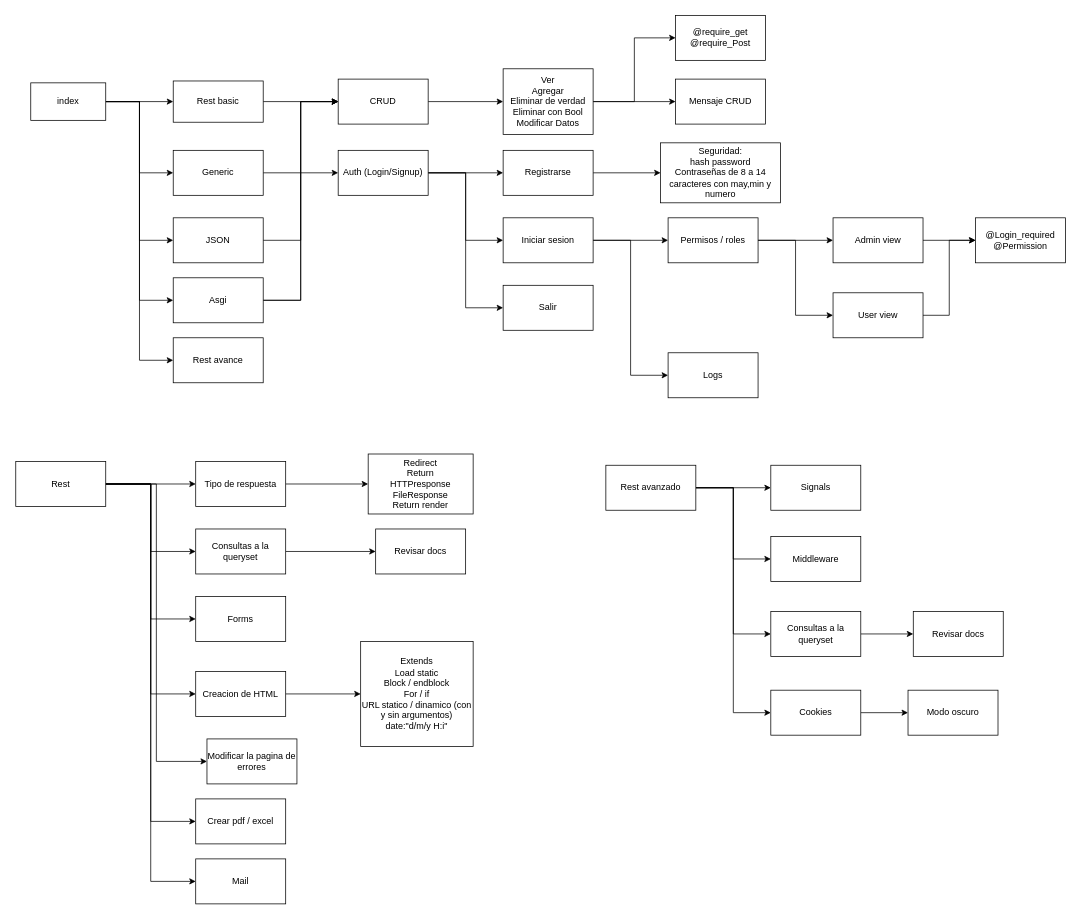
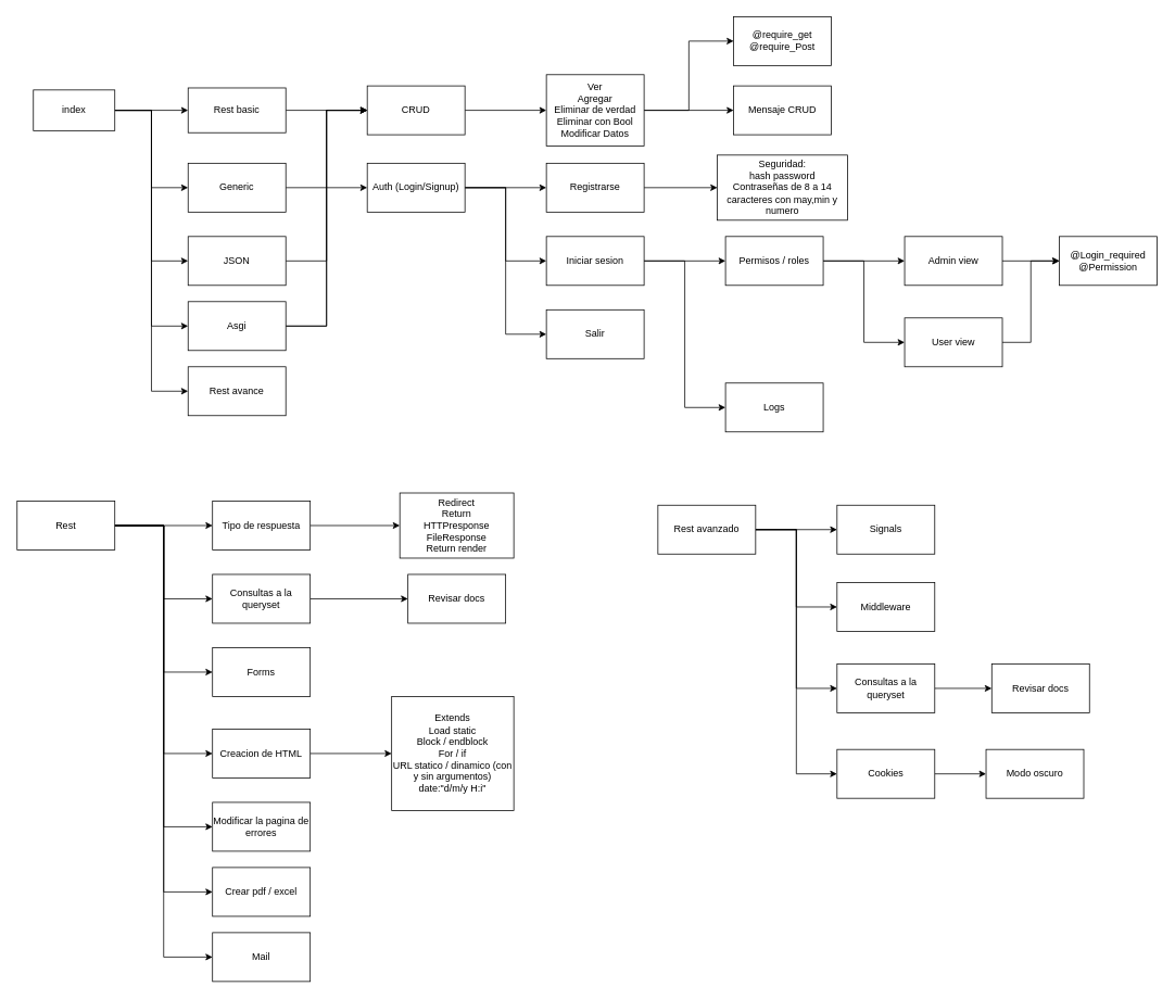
  <mxCell id="0" />
  <mxCell id="1" parent="0" />
  <mxCell id="2" style="edgeStyle=orthogonalEdgeStyle;rounded=0;orthogonalLoop=1;jettySize=auto;html=1;exitX=1;exitY=0.5;exitDx=0;exitDy=0;entryX=0;entryY=0.5;entryDx=0;entryDy=0;" edge="1" parent="1" source="7" target="9"><mxGeometry relative="1" as="geometry" /></mxCell>
  <mxCell id="3" style="edgeStyle=orthogonalEdgeStyle;rounded=0;orthogonalLoop=1;jettySize=auto;html=1;exitX=1;exitY=0.5;exitDx=0;exitDy=0;entryX=0;entryY=0.5;entryDx=0;entryDy=0;" edge="1" parent="1" source="7" target="10"><mxGeometry relative="1" as="geometry" /></mxCell>
  <mxCell id="4" style="edgeStyle=orthogonalEdgeStyle;rounded=0;orthogonalLoop=1;jettySize=auto;html=1;exitX=1;exitY=0.5;exitDx=0;exitDy=0;entryX=0;entryY=0.5;entryDx=0;entryDy=0;" edge="1" parent="1" source="7" target="13"><mxGeometry relative="1" as="geometry" /></mxCell>
  <mxCell id="5" style="edgeStyle=orthogonalEdgeStyle;rounded=0;orthogonalLoop=1;jettySize=auto;html=1;exitX=1;exitY=0.5;exitDx=0;exitDy=0;entryX=0;entryY=0.5;entryDx=0;entryDy=0;" edge="1" parent="1" source="7" target="15"><mxGeometry relative="1" as="geometry" /></mxCell>
  <mxCell id="6" style="edgeStyle=orthogonalEdgeStyle;rounded=0;orthogonalLoop=1;jettySize=auto;html=1;exitX=1;exitY=0.5;exitDx=0;exitDy=0;entryX=0;entryY=0.5;entryDx=0;entryDy=0;" edge="1" parent="1" source="7" target="17"><mxGeometry relative="1" as="geometry" /></mxCell>
  <mxCell id="7" value="index" style="rounded=0;whiteSpace=wrap;html=1;" vertex="1" parent="1"><mxGeometry x="40" y="110" width="100" height="50" as="geometry" /></mxCell>
  <mxCell id="8" style="edgeStyle=orthogonalEdgeStyle;rounded=0;orthogonalLoop=1;jettySize=auto;html=1;exitX=1;exitY=0.5;exitDx=0;exitDy=0;entryX=0;entryY=0.5;entryDx=0;entryDy=0;" edge="1" parent="1" source="9" target="19"><mxGeometry relative="1" as="geometry" /></mxCell>
  <mxCell id="9" value="Rest basic" style="rounded=0;whiteSpace=wrap;html=1;" vertex="1" parent="1"><mxGeometry x="230" y="107.5" width="120" height="55" as="geometry" /></mxCell>
  <mxCell id="10" value="Rest avance" style="rounded=0;whiteSpace=wrap;html=1;" vertex="1" parent="1"><mxGeometry x="230" y="450" width="120" height="60" as="geometry" /></mxCell>
  <mxCell id="11" style="edgeStyle=orthogonalEdgeStyle;rounded=0;orthogonalLoop=1;jettySize=auto;html=1;exitX=1;exitY=0.5;exitDx=0;exitDy=0;entryX=0;entryY=0.5;entryDx=0;entryDy=0;" edge="1" parent="1" source="13" target="19"><mxGeometry relative="1" as="geometry" /></mxCell>
  <mxCell id="12" style="edgeStyle=orthogonalEdgeStyle;rounded=0;orthogonalLoop=1;jettySize=auto;html=1;exitX=1;exitY=0.5;exitDx=0;exitDy=0;entryX=0;entryY=0.5;entryDx=0;entryDy=0;" edge="1" parent="1" source="13" target="26"><mxGeometry relative="1" as="geometry" /></mxCell>
  <mxCell id="13" value="Asgi" style="rounded=0;whiteSpace=wrap;html=1;" vertex="1" parent="1"><mxGeometry x="230" y="370" width="120" height="60" as="geometry" /></mxCell>
  <mxCell id="14" style="edgeStyle=orthogonalEdgeStyle;rounded=0;orthogonalLoop=1;jettySize=auto;html=1;exitX=1;exitY=0.5;exitDx=0;exitDy=0;entryX=0;entryY=0.5;entryDx=0;entryDy=0;" edge="1" parent="1" source="15" target="19"><mxGeometry relative="1" as="geometry" /></mxCell>
  <mxCell id="15" value="JSON" style="rounded=0;whiteSpace=wrap;html=1;" vertex="1" parent="1"><mxGeometry x="230" y="290" width="120" height="60" as="geometry" /></mxCell>
  <mxCell id="16" style="edgeStyle=orthogonalEdgeStyle;rounded=0;orthogonalLoop=1;jettySize=auto;html=1;exitX=1;exitY=0.5;exitDx=0;exitDy=0;entryX=0;entryY=0.5;entryDx=0;entryDy=0;" edge="1" parent="1" source="17" target="19"><mxGeometry relative="1" as="geometry" /></mxCell>
  <mxCell id="17" value="Generic" style="rounded=0;whiteSpace=wrap;html=1;" vertex="1" parent="1"><mxGeometry x="230" y="200" width="120" height="60" as="geometry" /></mxCell>
  <mxCell id="18" style="edgeStyle=orthogonalEdgeStyle;rounded=0;orthogonalLoop=1;jettySize=auto;html=1;exitX=1;exitY=0.5;exitDx=0;exitDy=0;entryX=0;entryY=0.5;entryDx=0;entryDy=0;" edge="1" parent="1" source="19" target="22"><mxGeometry relative="1" as="geometry" /></mxCell>
  <mxCell id="19" value="CRUD" style="rounded=0;whiteSpace=wrap;html=1;" vertex="1" parent="1"><mxGeometry x="450" y="105" width="120" height="60" as="geometry" /></mxCell>
  <mxCell id="20" style="edgeStyle=orthogonalEdgeStyle;rounded=0;orthogonalLoop=1;jettySize=auto;html=1;exitX=1;exitY=0.5;exitDx=0;exitDy=0;entryX=0;entryY=0.5;entryDx=0;entryDy=0;" edge="1" parent="1" source="22" target="56"><mxGeometry relative="1" as="geometry" /></mxCell>
  <mxCell id="21" style="edgeStyle=orthogonalEdgeStyle;rounded=0;orthogonalLoop=1;jettySize=auto;html=1;exitX=1;exitY=0.5;exitDx=0;exitDy=0;" edge="1" parent="1" source="22" target="58"><mxGeometry relative="1" as="geometry" /></mxCell>
  <mxCell id="22" value="Ver&lt;div&gt;Agregar&lt;/div&gt;&lt;div&gt;Eliminar de verdad&lt;/div&gt;&lt;div&gt;Eliminar con Bool&lt;/div&gt;&lt;div&gt;Modificar Datos&lt;/div&gt;" style="rounded=0;whiteSpace=wrap;html=1;" vertex="1" parent="1"><mxGeometry x="670" y="91.25" width="120" height="87.5" as="geometry" /></mxCell>
  <mxCell id="23" style="edgeStyle=orthogonalEdgeStyle;rounded=0;orthogonalLoop=1;jettySize=auto;html=1;exitX=1;exitY=0.5;exitDx=0;exitDy=0;entryX=0;entryY=0.5;entryDx=0;entryDy=0;" edge="1" parent="1" source="26" target="28"><mxGeometry relative="1" as="geometry" /></mxCell>
  <mxCell id="24" style="edgeStyle=orthogonalEdgeStyle;rounded=0;orthogonalLoop=1;jettySize=auto;html=1;exitX=1;exitY=0.5;exitDx=0;exitDy=0;entryX=0;entryY=0.5;entryDx=0;entryDy=0;" edge="1" parent="1" source="26" target="31"><mxGeometry relative="1" as="geometry" /></mxCell>
  <mxCell id="25" style="edgeStyle=orthogonalEdgeStyle;rounded=0;orthogonalLoop=1;jettySize=auto;html=1;exitX=1;exitY=0.5;exitDx=0;exitDy=0;entryX=0;entryY=0.5;entryDx=0;entryDy=0;" edge="1" parent="1" source="26" target="37"><mxGeometry relative="1" as="geometry" /></mxCell>
  <mxCell id="26" value="Auth (Login/Signup)" style="rounded=0;whiteSpace=wrap;html=1;" vertex="1" parent="1"><mxGeometry x="450" y="200" width="120" height="60" as="geometry" /></mxCell>
  <mxCell id="27" style="edgeStyle=orthogonalEdgeStyle;rounded=0;orthogonalLoop=1;jettySize=auto;html=1;exitX=1;exitY=0.5;exitDx=0;exitDy=0;entryX=0;entryY=0.5;entryDx=0;entryDy=0;" edge="1" parent="1" source="28" target="32"><mxGeometry relative="1" as="geometry" /></mxCell>
  <mxCell id="28" value="Registrarse" style="rounded=0;whiteSpace=wrap;html=1;" vertex="1" parent="1"><mxGeometry x="670" y="200" width="120" height="60" as="geometry" /></mxCell>
  <mxCell id="29" style="edgeStyle=orthogonalEdgeStyle;rounded=0;orthogonalLoop=1;jettySize=auto;html=1;exitX=1;exitY=0.5;exitDx=0;exitDy=0;" edge="1" parent="1" source="31" target="35"><mxGeometry relative="1" as="geometry" /></mxCell>
  <mxCell id="30" style="edgeStyle=orthogonalEdgeStyle;rounded=0;orthogonalLoop=1;jettySize=auto;html=1;exitX=1;exitY=0.5;exitDx=0;exitDy=0;entryX=0;entryY=0.5;entryDx=0;entryDy=0;" edge="1" parent="1" source="31" target="36"><mxGeometry relative="1" as="geometry" /></mxCell>
  <mxCell id="31" value="Iniciar sesion" style="rounded=0;whiteSpace=wrap;html=1;" vertex="1" parent="1"><mxGeometry x="670" y="290" width="120" height="60" as="geometry" /></mxCell>
  <mxCell id="32" value="Seguridad:&lt;div&gt;hash password&lt;/div&gt;&lt;div&gt;Contraseñas de 8 a 14 caracteres con may,min y numero&lt;/div&gt;" style="rounded=0;whiteSpace=wrap;html=1;" vertex="1" parent="1"><mxGeometry x="880" y="190" width="160" height="80" as="geometry" /></mxCell>
  <mxCell id="33" style="edgeStyle=orthogonalEdgeStyle;rounded=0;orthogonalLoop=1;jettySize=auto;html=1;exitX=1;exitY=0.5;exitDx=0;exitDy=0;" edge="1" parent="1" source="35" target="39"><mxGeometry relative="1" as="geometry" /></mxCell>
  <mxCell id="34" style="edgeStyle=orthogonalEdgeStyle;rounded=0;orthogonalLoop=1;jettySize=auto;html=1;exitX=1;exitY=0.5;exitDx=0;exitDy=0;entryX=0;entryY=0.5;entryDx=0;entryDy=0;" edge="1" parent="1" source="35" target="41"><mxGeometry relative="1" as="geometry" /></mxCell>
  <mxCell id="35" value="Permisos / roles" style="rounded=0;whiteSpace=wrap;html=1;" vertex="1" parent="1"><mxGeometry x="890" y="290" width="120" height="60" as="geometry" /></mxCell>
  <mxCell id="36" value="Logs" style="rounded=0;whiteSpace=wrap;html=1;" vertex="1" parent="1"><mxGeometry x="890" y="470" width="120" height="60" as="geometry" /></mxCell>
  <mxCell id="37" value="Salir" style="rounded=0;whiteSpace=wrap;html=1;" vertex="1" parent="1"><mxGeometry x="670" y="380" width="120" height="60" as="geometry" /></mxCell>
  <mxCell id="38" style="edgeStyle=orthogonalEdgeStyle;rounded=0;orthogonalLoop=1;jettySize=auto;html=1;exitX=1;exitY=0.5;exitDx=0;exitDy=0;entryX=0;entryY=0.5;entryDx=0;entryDy=0;" edge="1" parent="1" source="39" target="55"><mxGeometry relative="1" as="geometry" /></mxCell>
  <mxCell id="39" value="Admin view" style="rounded=0;whiteSpace=wrap;html=1;" vertex="1" parent="1"><mxGeometry x="1110" y="290" width="120" height="60" as="geometry" /></mxCell>
  <mxCell id="40" style="edgeStyle=orthogonalEdgeStyle;rounded=0;orthogonalLoop=1;jettySize=auto;html=1;exitX=1;exitY=0.5;exitDx=0;exitDy=0;entryX=0;entryY=0.5;entryDx=0;entryDy=0;" edge="1" parent="1" source="41" target="55"><mxGeometry relative="1" as="geometry" /></mxCell>
  <mxCell id="41" value="User view" style="rounded=0;whiteSpace=wrap;html=1;" vertex="1" parent="1"><mxGeometry x="1110" y="390" width="120" height="60" as="geometry" /></mxCell>
  <mxCell id="42" style="edgeStyle=orthogonalEdgeStyle;rounded=0;orthogonalLoop=1;jettySize=auto;html=1;exitX=1;exitY=0.5;exitDx=0;exitDy=0;entryX=0;entryY=0.5;entryDx=0;entryDy=0;" edge="1" parent="1" source="48" target="50"><mxGeometry relative="1" as="geometry"><Array as="points"><mxPoint x="200" y="645" /><mxPoint x="200" y="645" /></Array></mxGeometry></mxCell>
  <mxCell id="43" style="edgeStyle=orthogonalEdgeStyle;rounded=0;orthogonalLoop=1;jettySize=auto;html=1;exitX=1;exitY=0.5;exitDx=0;exitDy=0;entryX=0;entryY=0.5;entryDx=0;entryDy=0;" edge="1" parent="1" source="48" target="53"><mxGeometry relative="1" as="geometry" /></mxCell>
  <mxCell id="44" style="edgeStyle=orthogonalEdgeStyle;rounded=0;orthogonalLoop=1;jettySize=auto;html=1;exitX=1;exitY=0.5;exitDx=0;exitDy=0;entryX=0;entryY=0.5;entryDx=0;entryDy=0;" edge="1" parent="1" source="48" target="57"><mxGeometry relative="1" as="geometry" /></mxCell>
  <mxCell id="45" style="edgeStyle=orthogonalEdgeStyle;rounded=0;orthogonalLoop=1;jettySize=auto;html=1;exitX=1;exitY=0.5;exitDx=0;exitDy=0;entryX=0;entryY=0.5;entryDx=0;entryDy=0;" edge="1" parent="1" source="48" target="63"><mxGeometry relative="1" as="geometry" /></mxCell>
  <mxCell id="46" style="edgeStyle=orthogonalEdgeStyle;rounded=0;orthogonalLoop=1;jettySize=auto;html=1;exitX=1;exitY=0.5;exitDx=0;exitDy=0;entryX=0;entryY=0.5;entryDx=0;entryDy=0;" edge="1" parent="1" source="48" target="66"><mxGeometry relative="1" as="geometry" /></mxCell>
  <mxCell id="47" style="edgeStyle=orthogonalEdgeStyle;rounded=0;orthogonalLoop=1;jettySize=auto;html=1;exitX=1;exitY=0.5;exitDx=0;exitDy=0;entryX=0;entryY=0.5;entryDx=0;entryDy=0;" edge="1" parent="1" source="48" target="67"><mxGeometry relative="1" as="geometry" /></mxCell>
  <mxCell id="48" value="Rest" style="rounded=0;whiteSpace=wrap;html=1;" vertex="1" parent="1"><mxGeometry x="20" y="615" width="120" height="60" as="geometry" /></mxCell>
  <mxCell id="49" style="edgeStyle=orthogonalEdgeStyle;rounded=0;orthogonalLoop=1;jettySize=auto;html=1;exitX=1;exitY=0.5;exitDx=0;exitDy=0;entryX=0;entryY=0.5;entryDx=0;entryDy=0;" edge="1" parent="1" source="50" target="51"><mxGeometry relative="1" as="geometry" /></mxCell>
  <mxCell id="50" value="Tipo de respuesta" style="rounded=0;whiteSpace=wrap;html=1;" vertex="1" parent="1"><mxGeometry x="260" y="615" width="120" height="60" as="geometry" /></mxCell>
  <mxCell id="51" value="Redirect&lt;div&gt;Return&lt;/div&gt;&lt;div&gt;HTTPresponse&lt;/div&gt;&lt;div&gt;FileResponse&lt;/div&gt;&lt;div&gt;Return render&lt;/div&gt;" style="rounded=0;whiteSpace=wrap;html=1;" vertex="1" parent="1"><mxGeometry x="490" y="605" width="140" height="80" as="geometry" /></mxCell>
  <mxCell id="52" style="edgeStyle=orthogonalEdgeStyle;rounded=0;orthogonalLoop=1;jettySize=auto;html=1;exitX=1;exitY=0.5;exitDx=0;exitDy=0;entryX=0;entryY=0.5;entryDx=0;entryDy=0;" edge="1" parent="1" source="53" target="54"><mxGeometry relative="1" as="geometry" /></mxCell>
  <mxCell id="53" value="Consultas a la queryset" style="rounded=0;whiteSpace=wrap;html=1;" vertex="1" parent="1"><mxGeometry x="260" y="705" width="120" height="60" as="geometry" /></mxCell>
  <mxCell id="54" value="Revisar docs" style="rounded=0;whiteSpace=wrap;html=1;" vertex="1" parent="1"><mxGeometry x="500" y="705" width="120" height="60" as="geometry" /></mxCell>
  <mxCell id="55" value="@Login_required&lt;div&gt;@Permission&lt;/div&gt;" style="rounded=0;whiteSpace=wrap;html=1;" vertex="1" parent="1"><mxGeometry x="1300" y="290" width="120" height="60" as="geometry" /></mxCell>
  <mxCell id="56" value="@require_get&lt;div&gt;@require_Post&lt;/div&gt;" style="rounded=0;whiteSpace=wrap;html=1;" vertex="1" parent="1"><mxGeometry x="900" width="120" height="60" as="geometry" y="20" /></mxCell>
- <mxCell id="57" value="Modificar la pagina de errores" style="rounded=0;whiteSpace=wrap;html=1;" vertex="1" parent="1"><mxGeometry x="275" y="985" width="120" height="60" as="geometry" /></mxCell>
+ <mxCell id="57" value="Modificar la pagina de errores" style="rounded=0;whiteSpace=wrap;html=1;" vertex="1" parent="1"><mxGeometry x="260" y="985" width="120" height="60" as="geometry" /></mxCell>
  <mxCell id="58" value="Mensaje CRUD" style="rounded=0;whiteSpace=wrap;html=1;" vertex="1" parent="1"><mxGeometry x="900" y="105" width="120" height="60" as="geometry" /></mxCell>
  <mxCell id="59" value="" style="edgeStyle=orthogonalEdgeStyle;rounded=0;orthogonalLoop=1;jettySize=auto;html=1;exitX=1;exitY=0.5;exitDx=0;exitDy=0;entryX=0;entryY=0.5;entryDx=0;entryDy=0;" edge="1" parent="1" source="48" target="61"><mxGeometry relative="1" as="geometry"><mxPoint x="140" y="645" as="sourcePoint" /><mxPoint x="260" y="965" as="targetPoint" /></mxGeometry></mxCell>
  <mxCell id="60" style="edgeStyle=orthogonalEdgeStyle;rounded=0;orthogonalLoop=1;jettySize=auto;html=1;exitX=1;exitY=0.5;exitDx=0;exitDy=0;entryX=0;entryY=0.5;entryDx=0;entryDy=0;" edge="1" parent="1" source="61" target="62"><mxGeometry relative="1" as="geometry" /></mxCell>
  <mxCell id="61" value="Creacion de HTML" style="rounded=0;whiteSpace=wrap;html=1;" vertex="1" parent="1"><mxGeometry x="260" y="895" width="120" height="60" as="geometry" /></mxCell>
  <mxCell id="62" value="Extends&lt;div&gt;Load static&lt;/div&gt;&lt;div&gt;Block / endblock&lt;/div&gt;&lt;div&gt;For / if&lt;/div&gt;&lt;div&gt;URL statico / dinamico (con y sin argumentos)&lt;/div&gt;&lt;div&gt;date:&quot;d/m/y H:i&quot;&lt;/div&gt;" style="rounded=0;whiteSpace=wrap;html=1;" vertex="1" parent="1"><mxGeometry x="480" y="855" width="150" height="140" as="geometry" /></mxCell>
  <mxCell id="63" value="Forms" style="rounded=0;whiteSpace=wrap;html=1;" vertex="1" parent="1"><mxGeometry x="260" y="795" width="120" height="60" as="geometry" /></mxCell>
  <mxCell id="64" value="Signals" style="rounded=0;whiteSpace=wrap;html=1;" vertex="1" parent="1"><mxGeometry x="1027" y="620" width="120" height="60" as="geometry" /></mxCell>
  <mxCell id="65" value="Middleware" style="rounded=0;whiteSpace=wrap;html=1;" vertex="1" parent="1"><mxGeometry x="1027" y="715" width="120" height="60" as="geometry" /></mxCell>
  <mxCell id="66" value="Mail" style="rounded=0;whiteSpace=wrap;html=1;" vertex="1" parent="1"><mxGeometry x="260" y="1145" width="120" height="60" as="geometry" /></mxCell>
  <mxCell id="67" value="Crear pdf / excel" style="rounded=0;whiteSpace=wrap;html=1;" vertex="1" parent="1"><mxGeometry x="260" y="1065" width="120" height="60" as="geometry" /></mxCell>
  <mxCell id="68" style="edgeStyle=orthogonalEdgeStyle;rounded=0;orthogonalLoop=1;jettySize=auto;html=1;exitX=1;exitY=0.5;exitDx=0;exitDy=0;entryX=0;entryY=0.5;entryDx=0;entryDy=0;" edge="1" parent="1" source="72" target="64"><mxGeometry relative="1" as="geometry" /></mxCell>
  <mxCell id="69" style="edgeStyle=orthogonalEdgeStyle;rounded=0;orthogonalLoop=1;jettySize=auto;html=1;exitX=1;exitY=0.5;exitDx=0;exitDy=0;entryX=0;entryY=0.5;entryDx=0;entryDy=0;" edge="1" parent="1" source="72" target="65"><mxGeometry relative="1" as="geometry" /></mxCell>
  <mxCell id="70" style="edgeStyle=orthogonalEdgeStyle;rounded=0;orthogonalLoop=1;jettySize=auto;html=1;exitX=1;exitY=0.5;exitDx=0;exitDy=0;entryX=0;entryY=0.5;entryDx=0;entryDy=0;" edge="1" parent="1" source="72" target="74"><mxGeometry relative="1" as="geometry" /></mxCell>
  <mxCell id="71" style="edgeStyle=orthogonalEdgeStyle;rounded=0;orthogonalLoop=1;jettySize=auto;html=1;exitX=1;exitY=0.5;exitDx=0;exitDy=0;entryX=0;entryY=0.5;entryDx=0;entryDy=0;" edge="1" parent="1" source="72" target="77"><mxGeometry relative="1" as="geometry" /></mxCell>
  <mxCell id="72" value="Rest avanzado" style="rounded=0;whiteSpace=wrap;html=1;" vertex="1" parent="1"><mxGeometry x="807" y="620" width="120" height="60" as="geometry" /></mxCell>
  <mxCell id="73" style="edgeStyle=orthogonalEdgeStyle;rounded=0;orthogonalLoop=1;jettySize=auto;html=1;exitX=1;exitY=0.5;exitDx=0;exitDy=0;entryX=0;entryY=0.5;entryDx=0;entryDy=0;" edge="1" parent="1" source="74" target="75"><mxGeometry relative="1" as="geometry" /></mxCell>
  <mxCell id="74" value="Consultas a la queryset" style="rounded=0;whiteSpace=wrap;html=1;" vertex="1" parent="1"><mxGeometry x="1027" y="815" width="120" height="60" as="geometry" /></mxCell>
  <mxCell id="75" value="Revisar docs" style="rounded=0;whiteSpace=wrap;html=1;" vertex="1" parent="1"><mxGeometry x="1217" y="815" width="120" height="60" as="geometry" /></mxCell>
  <mxCell id="76" style="edgeStyle=orthogonalEdgeStyle;rounded=0;orthogonalLoop=1;jettySize=auto;html=1;exitX=1;exitY=0.5;exitDx=0;exitDy=0;" edge="1" parent="1" source="77" target="78"><mxGeometry relative="1" as="geometry" /></mxCell>
  <mxCell id="77" value="Cookies" style="rounded=0;whiteSpace=wrap;html=1;" vertex="1" parent="1"><mxGeometry x="1027" y="920" width="120" height="60" as="geometry" /></mxCell>
  <mxCell id="78" value="Modo oscuro" style="rounded=0;whiteSpace=wrap;html=1;" vertex="1" parent="1"><mxGeometry x="1210" y="920" width="120" height="60" as="geometry" /></mxCell>
